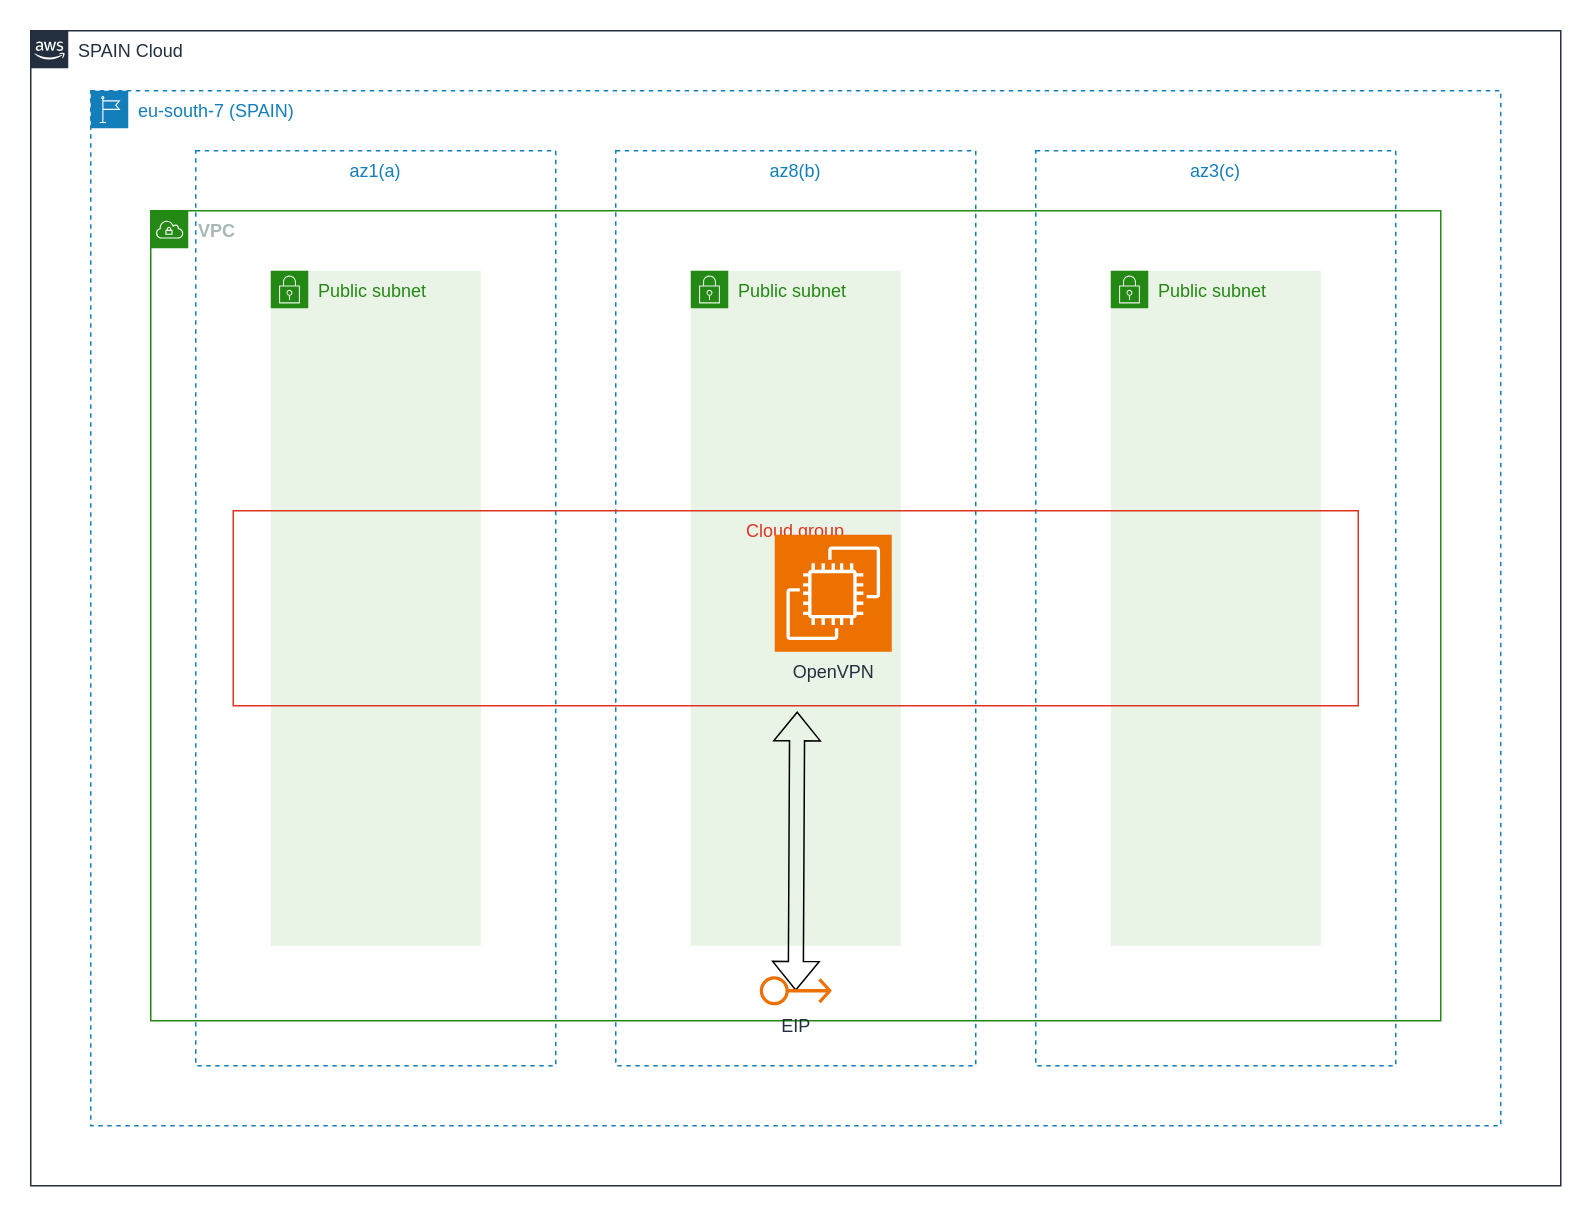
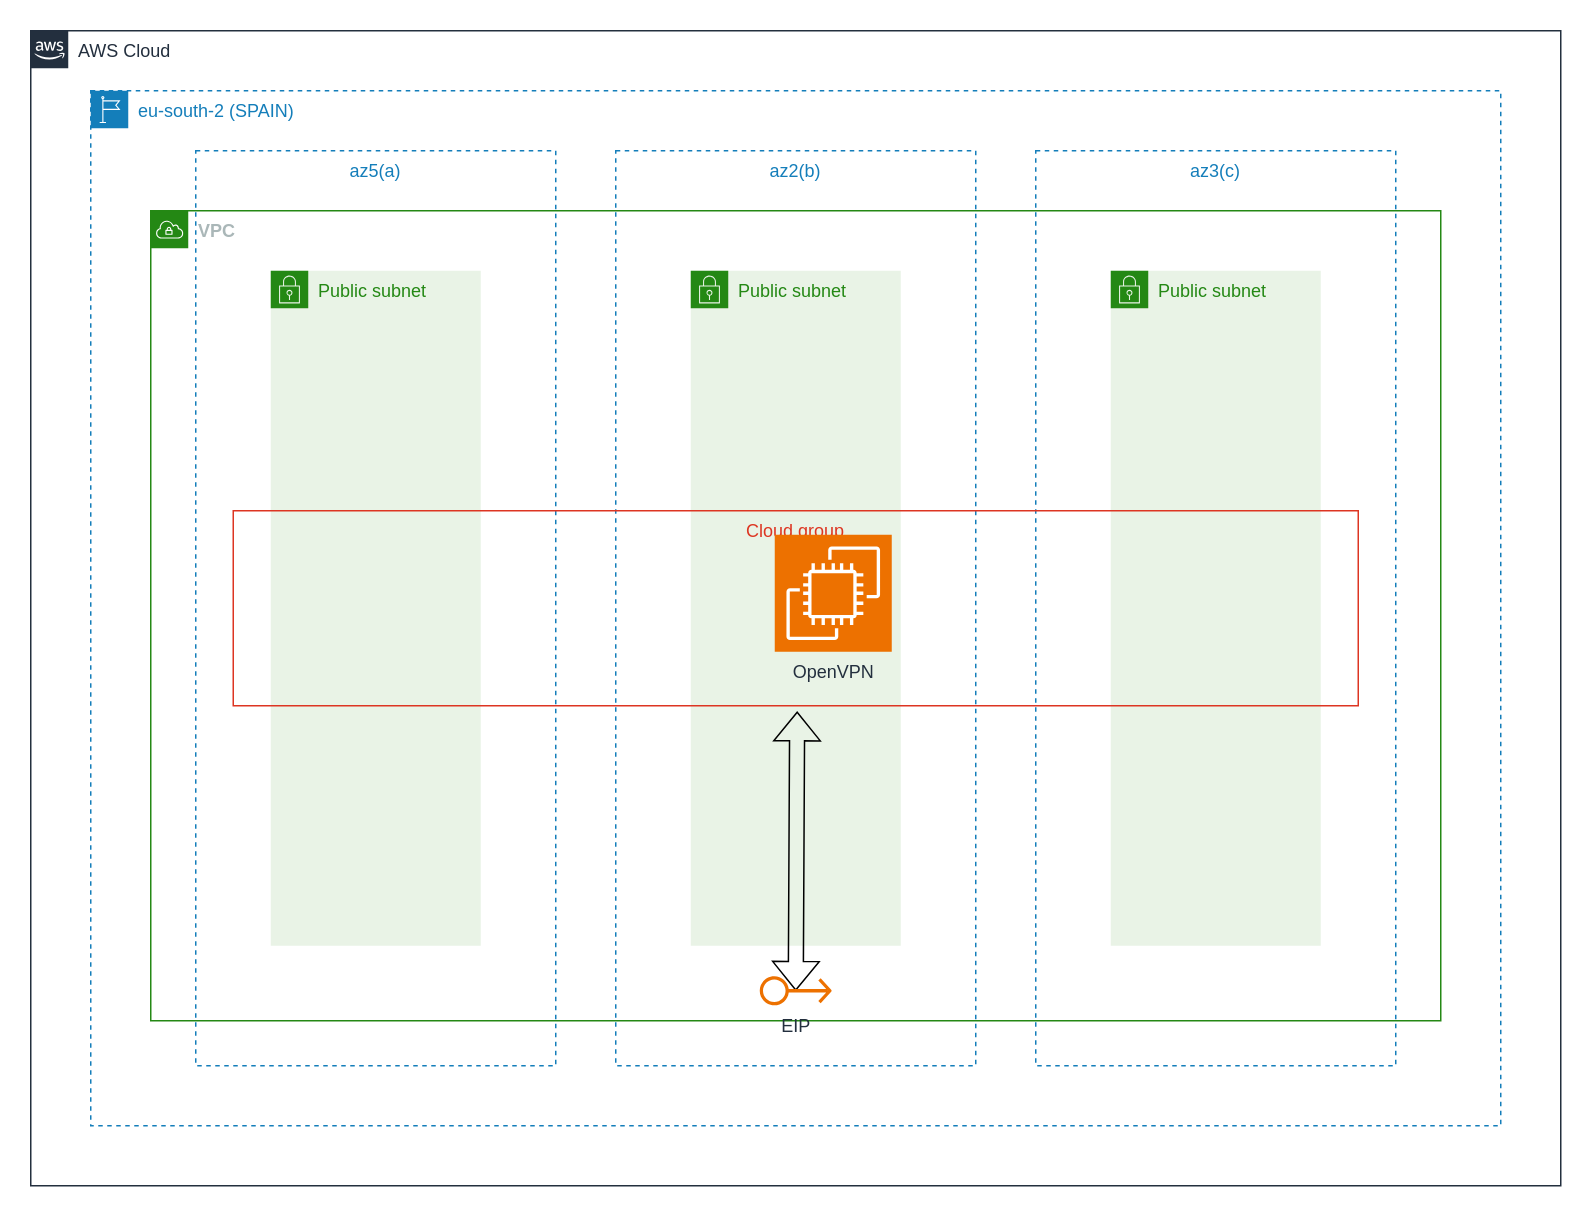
  <mxCell id="0" />
  <mxCell id="1" parent="0" />
- <mxCell id="2" value="SPAIN Cloud" style="points=[[0,0],[0.25,0],[0.5,0],[0.75,0],[1,0],[1,0.25],[1,0.5],[1,0.75],[1,1],[0.75,1],[0.5,1],[0.25,1],[0,1],[0,0.75],[0,0.5],[0,0.25]];outlineConnect=0;gradientColor=none;html=1;whiteSpace=wrap;fontSize=12;fontStyle=0;container=1;pointerEvents=0;collapsible=0;recursiveResize=0;shape=mxgraph.aws4.group;grIcon=mxgraph.aws4.group_aws_cloud_alt;strokeColor=#232F3E;fillColor=none;verticalAlign=top;align=left;spacingLeft=30;fontColor=#232F3E;dashed=0;" vertex="1" parent="1"><mxGeometry x="20" y="20" width="1020" height="770" as="geometry" /></mxCell>
- <mxCell id="3" value="eu-south-7 (SPAIN)" style="points=[[0,0],[0.25,0],[0.5,0],[0.75,0],[1,0],[1,0.25],[1,0.5],[1,0.75],[1,1],[0.75,1],[0.5,1],[0.25,1],[0,1],[0,0.75],[0,0.5],[0,0.25]];outlineConnect=0;gradientColor=none;html=1;whiteSpace=wrap;fontSize=12;fontStyle=0;container=1;pointerEvents=0;collapsible=0;recursiveResize=0;shape=mxgraph.aws4.group;grIcon=mxgraph.aws4.group_region;strokeColor=#147EBA;fillColor=none;verticalAlign=top;align=left;spacingLeft=30;fontColor=#147EBA;dashed=1;" vertex="1" parent="2"><mxGeometry x="40" y="40" width="940" height="690" as="geometry" /></mxCell>
- <mxCell id="4" value="az1(a)" style="fillColor=none;strokeColor=#147EBA;dashed=1;verticalAlign=top;fontStyle=0;fontColor=#147EBA;whiteSpace=wrap;html=1;" vertex="1" parent="3"><mxGeometry x="70" y="40" width="240" height="610" as="geometry" /></mxCell>
- <mxCell id="5" value="az8(b)" style="fillColor=none;strokeColor=#147EBA;dashed=1;verticalAlign=top;fontStyle=0;fontColor=#147EBA;whiteSpace=wrap;html=1;" vertex="1" parent="3"><mxGeometry x="350" y="40" width="240" height="610" as="geometry" /></mxCell>
+ <mxCell id="2" value="AWS Cloud" style="points=[[0,0],[0.25,0],[0.5,0],[0.75,0],[1,0],[1,0.25],[1,0.5],[1,0.75],[1,1],[0.75,1],[0.5,1],[0.25,1],[0,1],[0,0.75],[0,0.5],[0,0.25]];outlineConnect=0;gradientColor=none;html=1;whiteSpace=wrap;fontSize=12;fontStyle=0;container=1;pointerEvents=0;collapsible=0;recursiveResize=0;shape=mxgraph.aws4.group;grIcon=mxgraph.aws4.group_aws_cloud_alt;strokeColor=#232F3E;fillColor=none;verticalAlign=top;align=left;spacingLeft=30;fontColor=#232F3E;dashed=0;" vertex="1" parent="1"><mxGeometry x="20" y="20" width="1020" height="770" as="geometry" /></mxCell>
+ <mxCell id="3" value="eu-south-2 (SPAIN)" style="points=[[0,0],[0.25,0],[0.5,0],[0.75,0],[1,0],[1,0.25],[1,0.5],[1,0.75],[1,1],[0.75,1],[0.5,1],[0.25,1],[0,1],[0,0.75],[0,0.5],[0,0.25]];outlineConnect=0;gradientColor=none;html=1;whiteSpace=wrap;fontSize=12;fontStyle=0;container=1;pointerEvents=0;collapsible=0;recursiveResize=0;shape=mxgraph.aws4.group;grIcon=mxgraph.aws4.group_region;strokeColor=#147EBA;fillColor=none;verticalAlign=top;align=left;spacingLeft=30;fontColor=#147EBA;dashed=1;" vertex="1" parent="2"><mxGeometry x="40" y="40" width="940" height="690" as="geometry" /></mxCell>
+ <mxCell id="4" value="az5(a)" style="fillColor=none;strokeColor=#147EBA;dashed=1;verticalAlign=top;fontStyle=0;fontColor=#147EBA;whiteSpace=wrap;html=1;" vertex="1" parent="3"><mxGeometry x="70" y="40" width="240" height="610" as="geometry" /></mxCell>
+ <mxCell id="5" value="az2(b)" style="fillColor=none;strokeColor=#147EBA;dashed=1;verticalAlign=top;fontStyle=0;fontColor=#147EBA;whiteSpace=wrap;html=1;" vertex="1" parent="3"><mxGeometry x="350" y="40" width="240" height="610" as="geometry" /></mxCell>
  <mxCell id="6" value="az3(c)" style="fillColor=none;strokeColor=#147EBA;dashed=1;verticalAlign=top;fontStyle=0;fontColor=#147EBA;whiteSpace=wrap;html=1;" vertex="1" parent="3"><mxGeometry x="630" y="40" width="240" height="610" as="geometry" /></mxCell>
  <mxCell id="7" value="&lt;b&gt;VPC&lt;/b&gt;" style="points=[[0,0],[0.25,0],[0.5,0],[0.75,0],[1,0],[1,0.25],[1,0.5],[1,0.75],[1,1],[0.75,1],[0.5,1],[0.25,1],[0,1],[0,0.75],[0,0.5],[0,0.25]];outlineConnect=0;gradientColor=none;html=1;whiteSpace=wrap;fontSize=12;fontStyle=0;container=1;pointerEvents=0;collapsible=0;recursiveResize=0;shape=mxgraph.aws4.group;grIcon=mxgraph.aws4.group_vpc;strokeColor=#248814;fillColor=none;verticalAlign=top;align=left;spacingLeft=30;fontColor=#AAB7B8;dashed=0;" vertex="1" parent="3"><mxGeometry x="40" y="80" width="860" height="540" as="geometry" /></mxCell>
  <mxCell id="8" value="Public subnet" style="points=[[0,0],[0.25,0],[0.5,0],[0.75,0],[1,0],[1,0.25],[1,0.5],[1,0.75],[1,1],[0.75,1],[0.5,1],[0.25,1],[0,1],[0,0.75],[0,0.5],[0,0.25]];outlineConnect=0;gradientColor=none;html=1;whiteSpace=wrap;fontSize=12;fontStyle=0;container=1;pointerEvents=0;collapsible=0;recursiveResize=0;shape=mxgraph.aws4.group;grIcon=mxgraph.aws4.group_security_group;grStroke=0;strokeColor=#248814;fillColor=#E9F3E6;verticalAlign=top;align=left;spacingLeft=30;fontColor=#248814;dashed=0;" vertex="1" parent="7"><mxGeometry x="80" y="40" width="140" height="450" as="geometry" /></mxCell>
  <mxCell id="9" value="Public subnet" style="points=[[0,0],[0.25,0],[0.5,0],[0.75,0],[1,0],[1,0.25],[1,0.5],[1,0.75],[1,1],[0.75,1],[0.5,1],[0.25,1],[0,1],[0,0.75],[0,0.5],[0,0.25]];outlineConnect=0;gradientColor=none;html=1;whiteSpace=wrap;fontSize=12;fontStyle=0;container=1;pointerEvents=0;collapsible=0;recursiveResize=0;shape=mxgraph.aws4.group;grIcon=mxgraph.aws4.group_security_group;grStroke=0;strokeColor=#248814;fillColor=#E9F3E6;verticalAlign=top;align=left;spacingLeft=30;fontColor=#248814;dashed=0;" vertex="1" parent="7"><mxGeometry x="360" y="40" width="140" height="450" as="geometry" /></mxCell>
  <mxCell id="10" value="" style="shape=flexArrow;endArrow=classic;startArrow=classic;html=1;rounded=0;entryX=0.52;entryY=1.032;entryDx=0;entryDy=0;entryPerimeter=0;" edge="1" parent="9"><mxGeometry width="100" height="100" relative="1" as="geometry"><mxPoint x="70.0" y="479.996" as="sourcePoint" /><mxPoint x="70.95" y="293.85" as="targetPoint" /></mxGeometry></mxCell>
  <mxCell id="11" value="Public subnet" style="points=[[0,0],[0.25,0],[0.5,0],[0.75,0],[1,0],[1,0.25],[1,0.5],[1,0.75],[1,1],[0.75,1],[0.5,1],[0.25,1],[0,1],[0,0.75],[0,0.5],[0,0.25]];outlineConnect=0;gradientColor=none;html=1;whiteSpace=wrap;fontSize=12;fontStyle=0;container=1;pointerEvents=0;collapsible=0;recursiveResize=0;shape=mxgraph.aws4.group;grIcon=mxgraph.aws4.group_security_group;grStroke=0;strokeColor=#248814;fillColor=#E9F3E6;verticalAlign=top;align=left;spacingLeft=30;fontColor=#248814;dashed=0;" vertex="1" parent="7"><mxGeometry x="640" y="40" width="140" height="450" as="geometry" /></mxCell>
  <mxCell id="12" value="Cloud group" style="fillColor=none;strokeColor=#DD3522;verticalAlign=top;fontStyle=0;fontColor=#DD3522;whiteSpace=wrap;html=1;" vertex="1" parent="7"><mxGeometry x="55" y="200" width="750" height="130" as="geometry" /></mxCell>
  <mxCell id="13" value="OpenVPN" style="sketch=0;points=[[0,0,0],[0.25,0,0],[0.5,0,0],[0.75,0,0],[1,0,0],[0,1,0],[0.25,1,0],[0.5,1,0],[0.75,1,0],[1,1,0],[0,0.25,0],[0,0.5,0],[0,0.75,0],[1,0.25,0],[1,0.5,0],[1,0.75,0]];outlineConnect=0;fontColor=#232F3E;fillColor=#ED7100;strokeColor=#ffffff;dashed=0;verticalLabelPosition=bottom;verticalAlign=top;align=center;html=1;fontSize=12;fontStyle=0;aspect=fixed;shape=mxgraph.aws4.resourceIcon;resIcon=mxgraph.aws4.ec2;" vertex="1" parent="7"><mxGeometry x="416" y="216" width="78" height="78" as="geometry" /></mxCell>
  <mxCell id="14" value="EIP" style="sketch=0;outlineConnect=0;fontColor=#232F3E;gradientColor=none;fillColor=#ED7100;strokeColor=none;dashed=0;verticalLabelPosition=bottom;verticalAlign=top;align=center;html=1;fontSize=12;fontStyle=0;aspect=fixed;pointerEvents=1;shape=mxgraph.aws4.elastic_ip_address;" vertex="1" parent="7"><mxGeometry x="406" y="510" width="48" height="20" as="geometry" /></mxCell>
